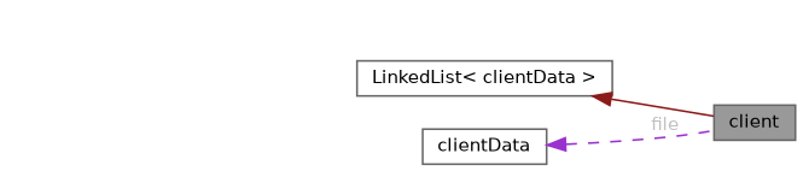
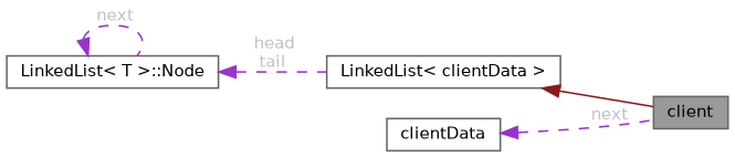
  digraph {
    rankdir=LR
    node [color=gray40 fillcolor=white fontname=Helvetica fontsize=10 shape=box style=filled]
    edge [color=darkorchid3 dir=back fontname=Helvetica fontsize=10 labelfontname=Helvetica labelfontsize=10 style=dashed fontcolor=grey]
    n1 [fillcolor=grey60 fontcolor=black height=0.2 label=client width=0.4]
    n2 [height=0.2 label="LinkedList\< clientData \>" width=0.4]
+   n3 [height=0.2 label="LinkedList\< T \>::Node" width=0.4]
    n4 [height=0.2 label=clientData width=0.4]
    n2 -> n1 [color=firebrick4 style=solid fontcolor=""]
-   n4 -> n1 [label=" file"]
+   n3 -> n2 [label=" head\ntail"]
+   n3 -> n3 [label=" next"]
+   n4 -> n1 [label=" next"]
  }
